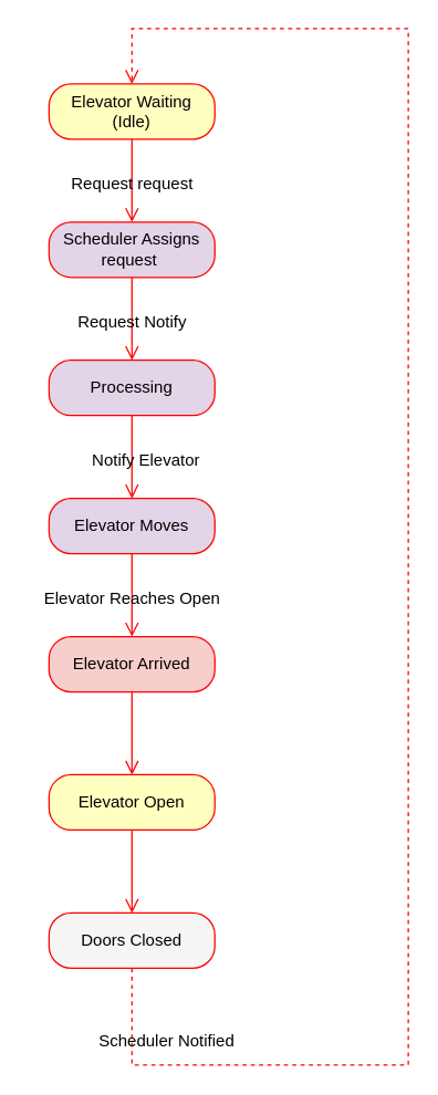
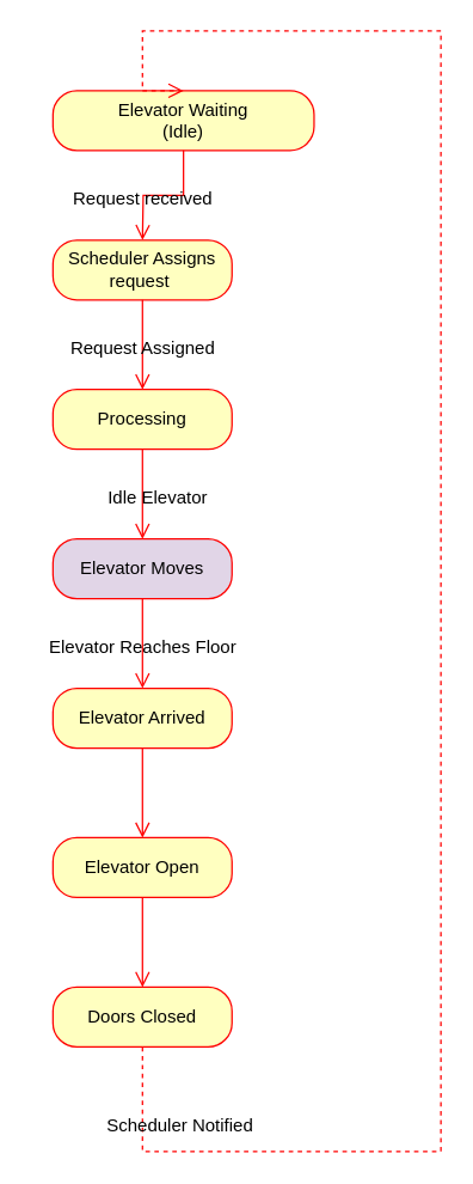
  <mxCell id="0" />
  <mxCell id="1" parent="0" />
- <mxCell id="2" value="Elevator Waiting&lt;div&gt;(Idle)&lt;/div&gt;" style="rounded=1;whiteSpace=wrap;html=1;arcSize=40;fontColor=#000000;fillColor=#ffffc0;strokeColor=#ff0000;" vertex="1" parent="1"><mxGeometry x="35" y="60" width="120" height="40" as="geometry" /></mxCell>
+ <mxCell id="2" value="Elevator Waiting&lt;div&gt;(Idle)&lt;/div&gt;" style="rounded=1;whiteSpace=wrap;html=1;arcSize=40;fontColor=#000000;fillColor=#ffffc0;strokeColor=#ff0000;" vertex="1" parent="1"><mxGeometry x="35" y="60" width="175" height="40" as="geometry" /></mxCell>
  <mxCell id="3" value="" style="edgeStyle=orthogonalEdgeStyle;html=1;verticalAlign=bottom;endArrow=open;endSize=8;strokeColor=#ff0000;rounded=0;" edge="1" source="2" parent="1"><mxGeometry relative="1" as="geometry"><mxPoint x="95" y="160" as="targetPoint" /></mxGeometry></mxCell>
- <mxCell id="4" value="Scheduler Assigns request&amp;nbsp;" style="rounded=1;whiteSpace=wrap;html=1;arcSize=40;fontColor=#000000;fillColor=#e1d5e7;strokeColor=#ff0000;" vertex="1" parent="1"><mxGeometry x="35" y="160" width="120" height="40" as="geometry" /></mxCell>
+ <mxCell id="4" value="Scheduler Assigns request&amp;nbsp;" style="rounded=1;whiteSpace=wrap;html=1;arcSize=40;fontColor=#000000;fillColor=#ffffc0;strokeColor=#ff0000;" vertex="1" parent="1"><mxGeometry x="35" y="160" width="120" height="40" as="geometry" /></mxCell>
  <mxCell id="5" value="" style="edgeStyle=orthogonalEdgeStyle;html=1;verticalAlign=bottom;endArrow=open;endSize=8;strokeColor=#ff0000;rounded=0;" edge="1" parent="1" source="4"><mxGeometry relative="1" as="geometry"><mxPoint x="95" y="260" as="targetPoint" /></mxGeometry></mxCell>
- <mxCell id="6" value="Processing" style="rounded=1;whiteSpace=wrap;html=1;arcSize=40;fontColor=#000000;fillColor=#e1d5e7;strokeColor=#ff0000;" vertex="1" parent="1"><mxGeometry x="35" y="260" width="120" height="40" as="geometry" /></mxCell>
+ <mxCell id="6" value="Processing" style="rounded=1;whiteSpace=wrap;html=1;arcSize=40;fontColor=#000000;fillColor=#ffffc0;strokeColor=#ff0000;" vertex="1" parent="1"><mxGeometry x="35" y="260" width="120" height="40" as="geometry" /></mxCell>
  <mxCell id="7" value="" style="edgeStyle=orthogonalEdgeStyle;html=1;verticalAlign=bottom;endArrow=open;endSize=8;strokeColor=#ff0000;rounded=0;" edge="1" parent="1" source="6"><mxGeometry relative="1" as="geometry"><mxPoint x="95" y="360" as="targetPoint" /></mxGeometry></mxCell>
  <mxCell id="8" value="Elevator Moves" style="rounded=1;whiteSpace=wrap;html=1;arcSize=40;fontColor=#000000;fillColor=#e1d5e7;strokeColor=#ff0000;" vertex="1" parent="1"><mxGeometry x="35" y="360" width="120" height="40" as="geometry" /></mxCell>
  <mxCell id="9" value="" style="edgeStyle=orthogonalEdgeStyle;html=1;verticalAlign=bottom;endArrow=open;endSize=8;strokeColor=#ff0000;rounded=0;" edge="1" parent="1" source="8"><mxGeometry relative="1" as="geometry"><mxPoint x="95" y="460" as="targetPoint" /></mxGeometry></mxCell>
- <mxCell id="10" value="Elevator Arrived" style="rounded=1;whiteSpace=wrap;html=1;arcSize=40;fontColor=#000000;fillColor=#f8cecc;strokeColor=#ff0000;" vertex="1" parent="1"><mxGeometry x="35" y="460" width="120" height="40" as="geometry" /></mxCell>
+ <mxCell id="10" value="Elevator Arrived" style="rounded=1;whiteSpace=wrap;html=1;arcSize=40;fontColor=#000000;fillColor=#ffffc0;strokeColor=#ff0000;" vertex="1" parent="1"><mxGeometry x="35" y="460" width="120" height="40" as="geometry" /></mxCell>
  <mxCell id="11" value="" style="edgeStyle=orthogonalEdgeStyle;html=1;verticalAlign=bottom;endArrow=open;endSize=8;strokeColor=#ff0000;rounded=0;" edge="1" parent="1" source="10"><mxGeometry relative="1" as="geometry"><mxPoint x="95" y="560" as="targetPoint" /></mxGeometry></mxCell>
  <mxCell id="12" value="Elevator Open" style="rounded=1;whiteSpace=wrap;html=1;arcSize=40;fontColor=#000000;fillColor=#ffffc0;strokeColor=#ff0000;" vertex="1" parent="1"><mxGeometry x="35" y="560" width="120" height="40" as="geometry" /></mxCell>
  <mxCell id="13" value="" style="edgeStyle=orthogonalEdgeStyle;html=1;verticalAlign=bottom;endArrow=open;endSize=8;strokeColor=#ff0000;rounded=0;" edge="1" parent="1" source="12"><mxGeometry relative="1" as="geometry"><mxPoint x="95" y="660" as="targetPoint" /></mxGeometry></mxCell>
- <mxCell id="14" value="Doors Closed" style="rounded=1;whiteSpace=wrap;html=1;arcSize=40;fontColor=#000000;fillColor=#f5f5f5;strokeColor=#ff0000;" vertex="1" parent="1"><mxGeometry x="35" y="660" width="120" height="40" as="geometry" /></mxCell>
+ <mxCell id="14" value="Doors Closed" style="rounded=1;whiteSpace=wrap;html=1;arcSize=40;fontColor=#000000;fillColor=#ffffc0;strokeColor=#ff0000;" vertex="1" parent="1"><mxGeometry x="35" y="660" width="120" height="40" as="geometry" /></mxCell>
  <mxCell id="15" value="" style="edgeStyle=orthogonalEdgeStyle;html=1;verticalAlign=bottom;endArrow=open;endSize=8;strokeColor=#ff0000;rounded=0;entryX=0.5;entryY=0;entryDx=0;entryDy=0;dashed=1;" edge="1" parent="1" source="14" target="2"><mxGeometry relative="1" as="geometry"><mxPoint x="255" y="20" as="targetPoint" /><Array as="points"><mxPoint x="95" y="770" /><mxPoint x="295" y="770" /><mxPoint x="295" y="20" /><mxPoint x="95" y="20" /></Array></mxGeometry></mxCell>
- <mxCell id="16" value="Request request" style="text;html=1;align=center;verticalAlign=middle;resizable=0;points=[];autosize=1;strokeColor=none;fillColor=none;" vertex="1" parent="1"><mxGeometry x="35" y="118" width="120" height="30" as="geometry" /></mxCell>
- <mxCell id="17" value="Request Notify" style="text;html=1;align=center;verticalAlign=middle;resizable=0;points=[];autosize=1;strokeColor=none;fillColor=none;" vertex="1" parent="1"><mxGeometry x="35" y="218" width="120" height="30" as="geometry" /></mxCell>
- <mxCell id="18" value="Notify Elevator" style="text;html=1;align=center;verticalAlign=middle;resizable=0;points=[];autosize=1;strokeColor=none;fillColor=none;" vertex="1" parent="1"><mxGeometry x="55" y="318" width="100" height="30" as="geometry" /></mxCell>
- <mxCell id="19" value="Elevator Reaches Open" style="text;html=1;align=center;verticalAlign=middle;resizable=0;points=[];autosize=1;strokeColor=none;fillColor=none;" vertex="1" parent="1"><mxGeometry x="20" y="418" width="150" height="30" as="geometry" /></mxCell>
+ <mxCell id="16" value="Request received" style="text;html=1;align=center;verticalAlign=middle;resizable=0;points=[];autosize=1;strokeColor=none;fillColor=none;" vertex="1" parent="1"><mxGeometry x="35" y="118" width="120" height="30" as="geometry" /></mxCell>
+ <mxCell id="17" value="Request Assigned" style="text;html=1;align=center;verticalAlign=middle;resizable=0;points=[];autosize=1;strokeColor=none;fillColor=none;" vertex="1" parent="1"><mxGeometry x="35" y="218" width="120" height="30" as="geometry" /></mxCell>
+ <mxCell id="18" value="Idle Elevator" style="text;html=1;align=center;verticalAlign=middle;resizable=0;points=[];autosize=1;strokeColor=none;fillColor=none;" vertex="1" parent="1"><mxGeometry x="55" y="318" width="100" height="30" as="geometry" /></mxCell>
+ <mxCell id="19" value="Elevator Reaches Floor" style="text;html=1;align=center;verticalAlign=middle;resizable=0;points=[];autosize=1;strokeColor=none;fillColor=none;" vertex="1" parent="1"><mxGeometry x="20" y="418" width="150" height="30" as="geometry" /></mxCell>
  <mxCell id="20" value="Scheduler Notified" style="text;html=1;align=center;verticalAlign=middle;resizable=0;points=[];autosize=1;strokeColor=none;fillColor=none;" vertex="1" parent="1"><mxGeometry x="60" y="738" width="120" height="30" as="geometry" /></mxCell>
